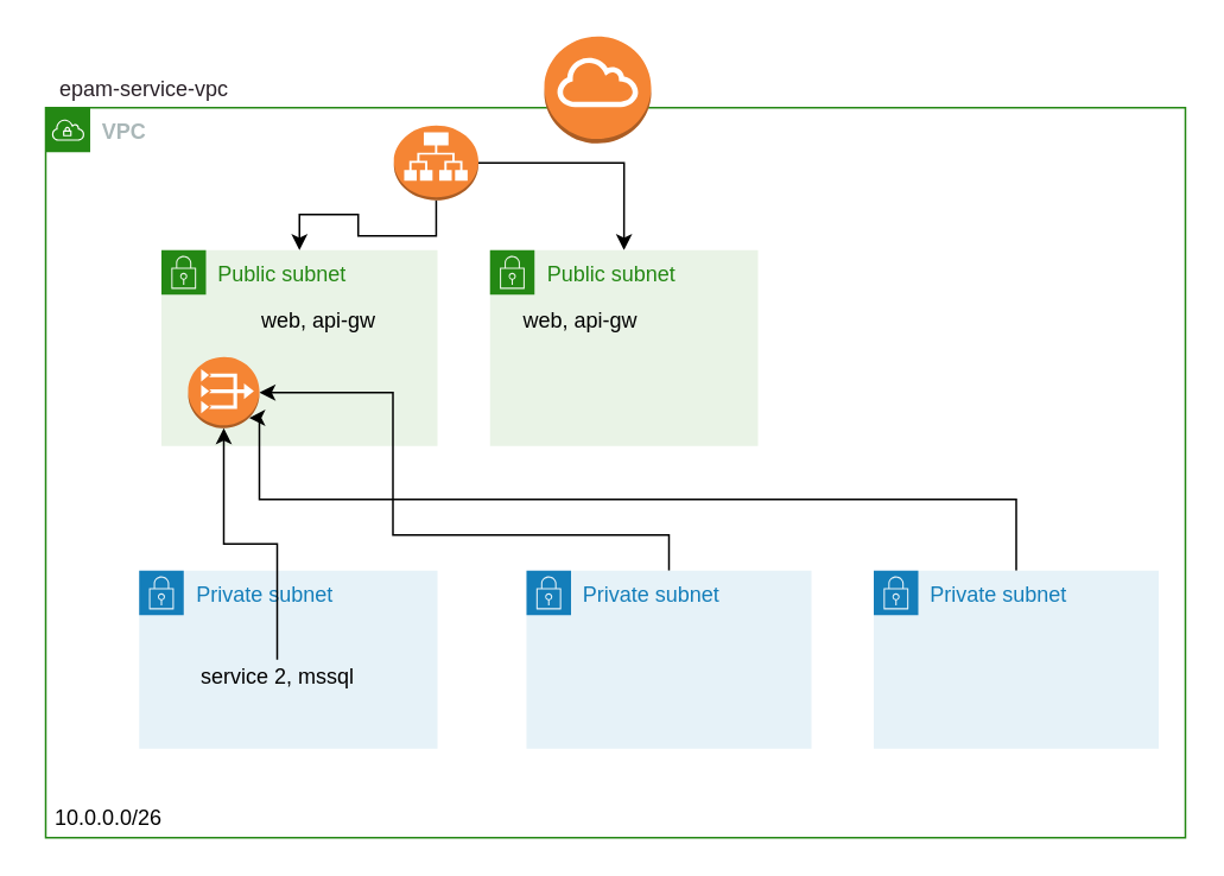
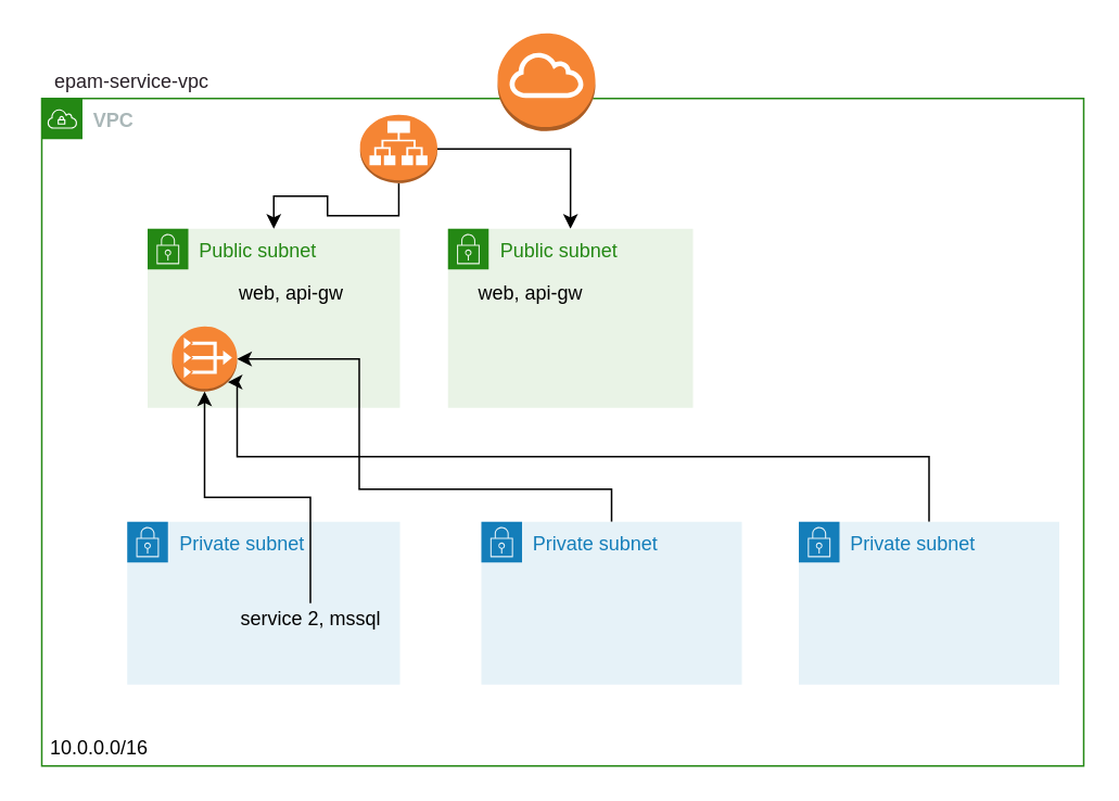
  <mxCell id="0" />
  <mxCell id="1" parent="0" />
  <mxCell id="2" value="Public subnet" style="points=[[0,0],[0.25,0],[0.5,0],[0.75,0],[1,0],[1,0.25],[1,0.5],[1,0.75],[1,1],[0.75,1],[0.5,1],[0.25,1],[0,1],[0,0.75],[0,0.5],[0,0.25]];outlineConnect=0;gradientColor=none;html=1;whiteSpace=wrap;fontSize=12;fontStyle=0;shape=mxgraph.aws4.group;grIcon=mxgraph.aws4.group_security_group;grStroke=0;strokeColor=#248814;fillColor=#E9F3E6;verticalAlign=top;align=left;spacingLeft=30;fontColor=#248814;dashed=0;" vertex="1" parent="1"><mxGeometry x="90" y="140" width="155" height="110" as="geometry" /></mxCell>
  <mxCell id="3" value="VPC" style="points=[[0,0],[0.25,0],[0.5,0],[0.75,0],[1,0],[1,0.25],[1,0.5],[1,0.75],[1,1],[0.75,1],[0.5,1],[0.25,1],[0,1],[0,0.75],[0,0.5],[0,0.25]];outlineConnect=0;gradientColor=none;html=1;whiteSpace=wrap;fontSize=12;fontStyle=1;shape=mxgraph.aws4.group;grIcon=mxgraph.aws4.group_vpc;strokeColor=#248814;fillColor=none;verticalAlign=top;align=left;spacingLeft=30;fontColor=#AAB7B8;dashed=0;" vertex="1" parent="1"><mxGeometry x="25" y="60" width="640" height="410" as="geometry" /></mxCell>
  <mxCell id="4" style="edgeStyle=orthogonalEdgeStyle;rounded=0;orthogonalLoop=1;jettySize=auto;html=1;entryX=1;entryY=0.5;entryDx=0;entryDy=0;entryPerimeter=0;" edge="1" parent="1" source="5" target="17"><mxGeometry relative="1" as="geometry"><Array as="points"><mxPoint x="375" y="300" /><mxPoint x="220" y="300" /><mxPoint x="220" y="220" /></Array></mxGeometry></mxCell>
  <mxCell id="5" value="Private subnet" style="points=[[0,0],[0.25,0],[0.5,0],[0.75,0],[1,0],[1,0.25],[1,0.5],[1,0.75],[1,1],[0.75,1],[0.5,1],[0.25,1],[0,1],[0,0.75],[0,0.5],[0,0.25]];outlineConnect=0;gradientColor=none;html=1;whiteSpace=wrap;fontSize=12;fontStyle=0;shape=mxgraph.aws4.group;grIcon=mxgraph.aws4.group_security_group;grStroke=0;strokeColor=#147EBA;fillColor=#E6F2F8;verticalAlign=top;align=left;spacingLeft=30;fontColor=#147EBA;dashed=0;" vertex="1" parent="1"><mxGeometry x="295" y="320" width="160" height="100" as="geometry" /></mxCell>
  <mxCell id="6" style="edgeStyle=orthogonalEdgeStyle;rounded=0;orthogonalLoop=1;jettySize=auto;html=1;entryX=0.855;entryY=0.855;entryDx=0;entryDy=0;entryPerimeter=0;" edge="1" parent="1" source="7" target="17"><mxGeometry relative="1" as="geometry"><Array as="points"><mxPoint x="570" y="280" /><mxPoint x="145" y="280" /><mxPoint x="145" y="234" /></Array></mxGeometry></mxCell>
  <mxCell id="7" value="Private subnet" style="points=[[0,0],[0.25,0],[0.5,0],[0.75,0],[1,0],[1,0.25],[1,0.5],[1,0.75],[1,1],[0.75,1],[0.5,1],[0.25,1],[0,1],[0,0.75],[0,0.5],[0,0.25]];outlineConnect=0;gradientColor=none;html=1;whiteSpace=wrap;fontSize=12;fontStyle=0;shape=mxgraph.aws4.group;grIcon=mxgraph.aws4.group_security_group;grStroke=0;strokeColor=#147EBA;fillColor=#E6F2F8;verticalAlign=top;align=left;spacingLeft=30;fontColor=#147EBA;dashed=0;" vertex="1" parent="1"><mxGeometry x="490" y="320" width="160" height="100" as="geometry" /></mxCell>
  <mxCell id="8" value="Private subnet" style="points=[[0,0],[0.25,0],[0.5,0],[0.75,0],[1,0],[1,0.25],[1,0.5],[1,0.75],[1,1],[0.75,1],[0.5,1],[0.25,1],[0,1],[0,0.75],[0,0.5],[0,0.25]];outlineConnect=0;gradientColor=none;html=1;whiteSpace=wrap;fontSize=12;fontStyle=0;shape=mxgraph.aws4.group;grIcon=mxgraph.aws4.group_security_group;grStroke=0;strokeColor=#147EBA;fillColor=#E6F2F8;verticalAlign=top;align=left;spacingLeft=30;fontColor=#147EBA;dashed=0;" vertex="1" parent="1"><mxGeometry x="77.5" y="320" width="167.5" height="100" as="geometry" /></mxCell>
  <mxCell id="9" style="edgeStyle=orthogonalEdgeStyle;rounded=0;orthogonalLoop=1;jettySize=auto;html=1;entryX=0.5;entryY=1;entryDx=0;entryDy=0;entryPerimeter=0;" edge="1" parent="1" source="10" target="17"><mxGeometry relative="1" as="geometry" /></mxCell>
- <mxCell id="10" value="service 2, mssql" style="text;html=1;resizable=0;autosize=1;align=center;verticalAlign=middle;points=[];fillColor=none;strokeColor=none;rounded=0;" vertex="1" parent="1"><mxGeometry x="105" y="370" width="100" height="20" as="geometry" /></mxCell>
+ <mxCell id="10" value="service 2, mssql" style="text;html=1;resizable=0;autosize=1;align=center;verticalAlign=middle;points=[];fillColor=none;strokeColor=none;rounded=0;" vertex="1" parent="1"><mxGeometry x="140" y="370" width="100" height="20" as="geometry" /></mxCell>
  <mxCell id="11" value="web, api-gw&lt;br&gt;" style="text;html=1;resizable=0;autosize=1;align=center;verticalAlign=middle;points=[];fillColor=none;strokeColor=none;rounded=0;" vertex="1" parent="1"><mxGeometry x="137.5" y="170" width="80" height="20" as="geometry" /></mxCell>
  <mxCell id="12" style="edgeStyle=orthogonalEdgeStyle;rounded=0;orthogonalLoop=1;jettySize=auto;html=1;" edge="1" parent="1" source="14" target="2"><mxGeometry relative="1" as="geometry" /></mxCell>
  <mxCell id="13" style="edgeStyle=orthogonalEdgeStyle;rounded=0;orthogonalLoop=1;jettySize=auto;html=1;entryX=0.5;entryY=0;entryDx=0;entryDy=0;" edge="1" parent="1" source="14" target="15"><mxGeometry relative="1" as="geometry" /></mxCell>
  <mxCell id="14" value="" style="outlineConnect=0;dashed=0;verticalLabelPosition=bottom;verticalAlign=top;align=center;html=1;shape=mxgraph.aws3.application_load_balancer;fillColor=#F58534;gradientColor=none;" vertex="1" parent="1"><mxGeometry x="220.5" y="70" width="47.5" height="42" as="geometry" /></mxCell>
  <mxCell id="15" value="Public subnet" style="points=[[0,0],[0.25,0],[0.5,0],[0.75,0],[1,0],[1,0.25],[1,0.5],[1,0.75],[1,1],[0.75,1],[0.5,1],[0.25,1],[0,1],[0,0.75],[0,0.5],[0,0.25]];outlineConnect=0;gradientColor=none;html=1;whiteSpace=wrap;fontSize=12;fontStyle=0;shape=mxgraph.aws4.group;grIcon=mxgraph.aws4.group_security_group;grStroke=0;strokeColor=#248814;fillColor=#E9F3E6;verticalAlign=top;align=left;spacingLeft=30;fontColor=#248814;dashed=0;" vertex="1" parent="1"><mxGeometry x="274.5" y="140" width="150.5" height="110" as="geometry" /></mxCell>
  <mxCell id="16" value="web, api-gw&lt;br&gt;" style="text;html=1;resizable=0;autosize=1;align=center;verticalAlign=middle;points=[];fillColor=none;strokeColor=none;rounded=0;" vertex="1" parent="1"><mxGeometry x="285" y="170" width="80" height="20" as="geometry" /></mxCell>
  <mxCell id="17" value="" style="outlineConnect=0;dashed=0;verticalLabelPosition=bottom;verticalAlign=top;align=center;html=1;shape=mxgraph.aws3.vpc_nat_gateway;fillColor=#F58534;gradientColor=none;" vertex="1" parent="1"><mxGeometry x="105" y="200" width="40" height="40" as="geometry" /></mxCell>
  <mxCell id="18" value="" style="outlineConnect=0;dashed=0;verticalLabelPosition=bottom;verticalAlign=top;align=center;html=1;shape=mxgraph.aws3.internet_gateway;fillColor=#F58534;gradientColor=none;" vertex="1" parent="1"><mxGeometry x="305" y="20" width="60" height="60" as="geometry" /></mxCell>
  <mxCell id="19" value="&lt;font color=&quot;#292128&quot;&gt;epam-service-vpc&lt;/font&gt;" style="text;html=1;resizable=0;autosize=1;align=center;verticalAlign=middle;points=[];fillColor=none;strokeColor=none;rounded=0;" vertex="1" parent="1"><mxGeometry x="25" y="40" width="110" height="20" as="geometry" /></mxCell>
- <mxCell id="20" value="10.0.0.0/26" style="text;html=1;resizable=0;autosize=1;align=center;verticalAlign=middle;points=[];fillColor=none;strokeColor=none;rounded=0;" vertex="1" parent="1"><mxGeometry x="20" y="449" width="80" height="20" as="geometry" /></mxCell>
+ <mxCell id="20" value="10.0.0.0/16" style="text;html=1;resizable=0;autosize=1;align=center;verticalAlign=middle;points=[];fillColor=none;strokeColor=none;rounded=0;" vertex="1" parent="1"><mxGeometry x="20" y="449" width="80" height="20" as="geometry" /></mxCell>
